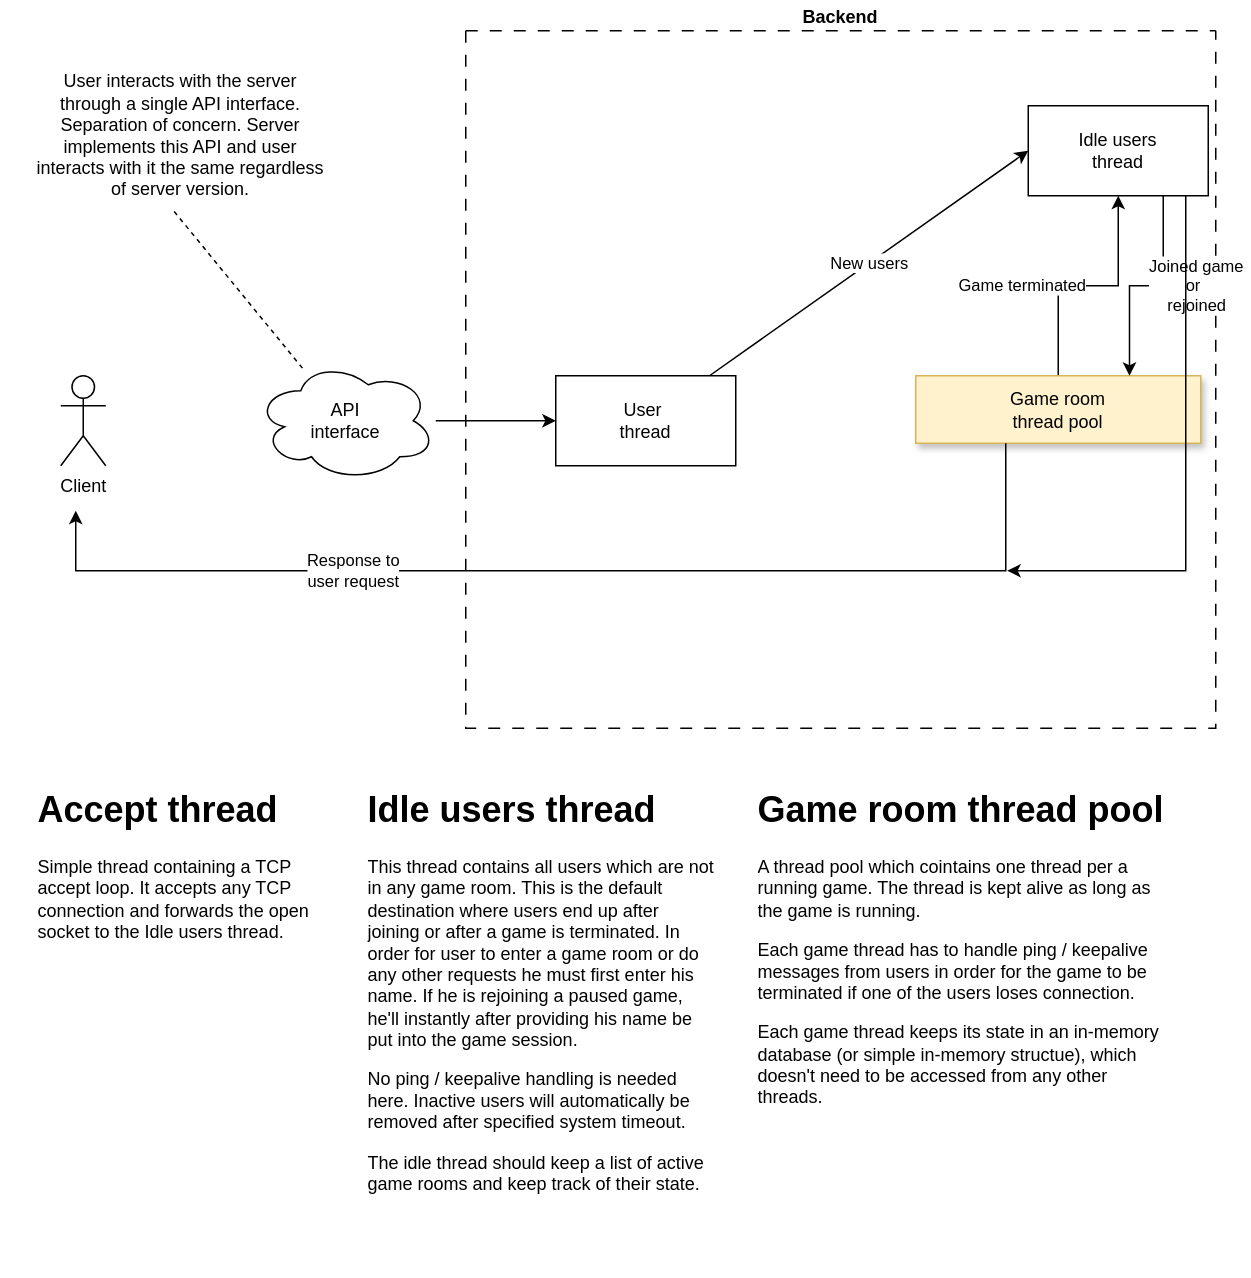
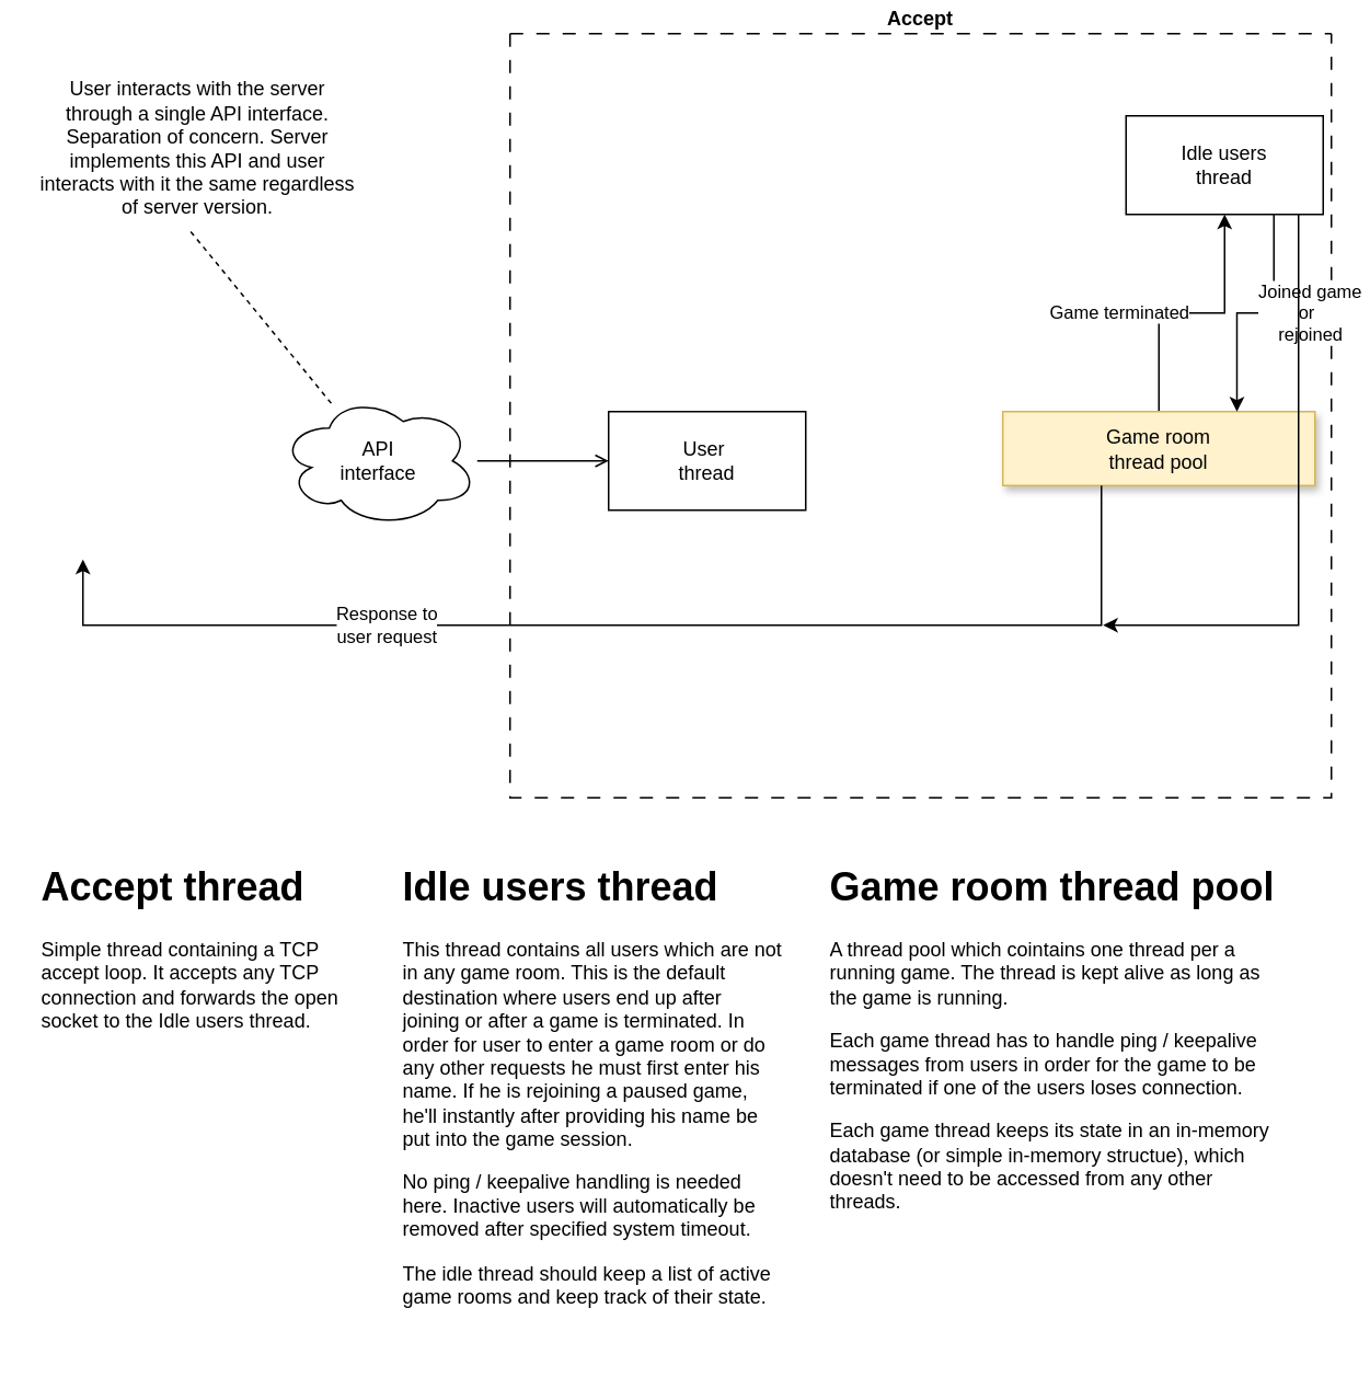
  <mxCell id="0" />
  <mxCell id="1" parent="0" />
- <mxCell id="2" value="Client" style="shape=umlActor;verticalLabelPosition=bottom;verticalAlign=top;html=1;outlineConnect=0;" parent="1" vertex="1"><mxGeometry x="40" y="250" width="30" height="60" as="geometry" /></mxCell>
- <mxCell id="3" style="edgeStyle=orthogonalEdgeStyle;rounded=0;orthogonalLoop=1;jettySize=auto;html=1;" parent="1" source="4" target="10" edge="1"><mxGeometry relative="1" as="geometry" /></mxCell>
+ <mxCell id="3" style="edgeStyle=orthogonalEdgeStyle;rounded=0;orthogonalLoop=1;jettySize=auto;html=1;endArrow=open;" parent="1" source="4" target="10" edge="1"><mxGeometry relative="1" as="geometry" /></mxCell>
  <mxCell id="4" value="API&lt;br&gt;interface" style="ellipse;shape=cloud;whiteSpace=wrap;html=1;" parent="1" vertex="1"><mxGeometry x="170" y="240" width="120" height="80" as="geometry" /></mxCell>
  <mxCell id="5" value="User interacts with the server through a single API interface.&lt;br&gt;Separation of concern. Server implements this API and user interacts with it the same regardless of server version." style="text;html=1;strokeColor=none;fillColor=none;align=center;verticalAlign=middle;whiteSpace=wrap;rounded=0;" parent="1" vertex="1"><mxGeometry x="20" y="40" width="200" height="100" as="geometry" /></mxCell>
- <mxCell id="6" value="Backend" style="swimlane;startSize=0;dashed=1;dashPattern=8 8;align=center;labelPosition=center;verticalLabelPosition=top;verticalAlign=bottom;" parent="1" vertex="1"><mxGeometry x="310" y="20" width="500" height="465" as="geometry" /></mxCell>
+ <mxCell id="6" value="Accept" style="swimlane;startSize=0;dashed=1;dashPattern=8 8;align=center;labelPosition=center;verticalLabelPosition=top;verticalAlign=bottom;" parent="1" vertex="1"><mxGeometry x="310" y="20" width="500" height="465" as="geometry" /></mxCell>
  <mxCell id="7" value="Game terminated" style="edgeStyle=orthogonalEdgeStyle;rounded=0;orthogonalLoop=1;jettySize=auto;html=1;entryX=0.5;entryY=1;entryDx=0;entryDy=0;labelPosition=left;verticalLabelPosition=middle;align=right;verticalAlign=middle;" parent="6" source="8" target="13" edge="1"><mxGeometry relative="1" as="geometry" /></mxCell>
  <mxCell id="8" value="Game room&lt;br&gt;thread pool" style="rounded=0;whiteSpace=wrap;html=1;glass=0;shadow=1;fillColor=#fff2cc;strokeColor=#d6b656;" parent="6" vertex="1"><mxGeometry x="300" y="230" width="190" height="45" as="geometry" /></mxCell>
- <mxCell id="9" value="New users" style="rounded=0;orthogonalLoop=1;jettySize=auto;html=1;entryX=0;entryY=0.5;entryDx=0;entryDy=0;" parent="6" source="10" target="13" edge="1"><mxGeometry relative="1" as="geometry" /></mxCell>
  <mxCell id="10" value="User&amp;nbsp;&lt;br&gt;thread" style="rounded=0;whiteSpace=wrap;html=1;" parent="6" vertex="1"><mxGeometry x="60" y="230" width="120" height="60" as="geometry" /></mxCell>
  <mxCell id="11" value="Joined game&amp;nbsp;&lt;br&gt;&lt;span style=&quot;white-space: pre;&quot;&gt;&#09;&lt;/span&gt;or&lt;br&gt;&amp;nbsp; &amp;nbsp; rejoined" style="edgeStyle=orthogonalEdgeStyle;rounded=0;orthogonalLoop=1;jettySize=auto;html=1;exitX=0.75;exitY=1;exitDx=0;exitDy=0;entryX=0.75;entryY=0;entryDx=0;entryDy=0;labelPosition=right;verticalLabelPosition=middle;align=left;verticalAlign=middle;" parent="6" source="13" target="8" edge="1"><mxGeometry relative="1" as="geometry" /></mxCell>
  <mxCell id="12" style="edgeStyle=orthogonalEdgeStyle;rounded=0;orthogonalLoop=1;jettySize=auto;html=1;" parent="6" source="13" edge="1"><mxGeometry relative="1" as="geometry"><mxPoint x="361" y="360" as="targetPoint" /><Array as="points"><mxPoint x="480" y="80" /><mxPoint x="480" y="360" /></Array></mxGeometry></mxCell>
  <mxCell id="13" value="Idle users&lt;br&gt;thread" style="rounded=0;whiteSpace=wrap;html=1;" parent="6" vertex="1"><mxGeometry x="375" y="50" width="120" height="60" as="geometry" /></mxCell>
  <mxCell id="14" style="rounded=0;orthogonalLoop=1;jettySize=auto;html=1;entryX=0.47;entryY=0.985;entryDx=0;entryDy=0;entryPerimeter=0;dashed=1;endArrow=none;endFill=0;" parent="1" source="4" target="5" edge="1"><mxGeometry relative="1" as="geometry" /></mxCell>
  <mxCell id="15" value="Response to&lt;br&gt;user request" style="edgeStyle=orthogonalEdgeStyle;rounded=0;orthogonalLoop=1;jettySize=auto;html=1;" parent="1" source="8" edge="1"><mxGeometry x="0.397" relative="1" as="geometry"><mxPoint x="50" y="340" as="targetPoint" /><Array as="points"><mxPoint x="670" y="380" /><mxPoint x="50" y="380" /></Array><mxPoint as="offset" /></mxGeometry></mxCell>
  <mxCell id="16" value="&lt;h1&gt;Accept thread&lt;/h1&gt;&lt;p&gt;Simple thread containing a TCP accept loop. It accepts any TCP connection and forwards the open socket to the Idle users thread.&lt;/p&gt;" style="text;html=1;strokeColor=none;fillColor=none;spacing=5;spacingTop=-20;whiteSpace=wrap;overflow=hidden;rounded=0;" parent="1" vertex="1"><mxGeometry x="20" y="520" width="190" height="120" as="geometry" /></mxCell>
  <mxCell id="17" value="&lt;h1&gt;Idle users thread&lt;/h1&gt;&lt;p&gt;This thread contains all users which are not in any game room. This is the default destination where users end up after joining or after a game is terminated. In order for user to enter a game room or do any other requests he must first enter his name. If he is rejoining a paused game, he'll instantly after providing his name be put into the game session.&lt;/p&gt;&lt;p&gt;No ping / keepalive handling is needed here. Inactive users will automatically be removed after specified system timeout.&lt;/p&gt;&lt;p&gt;The idle thread should keep a list of active game rooms and keep track of their state.&lt;/p&gt;" style="text;html=1;strokeColor=none;fillColor=none;spacing=5;spacingTop=-20;whiteSpace=wrap;overflow=hidden;rounded=0;" parent="1" vertex="1"><mxGeometry x="240" y="520" width="240" height="310" as="geometry" /></mxCell>
  <mxCell id="18" value="&lt;h1&gt;Game room thread pool&lt;/h1&gt;&lt;p&gt;A thread pool which cointains one thread per a running game. The thread is kept alive as long as the game is running.&amp;nbsp;&lt;/p&gt;&lt;p&gt;Each game thread has to handle ping / keepalive messages from users in order for the game to be terminated if one of the users loses connection.&lt;/p&gt;&lt;p&gt;Each game thread keeps its state in an in-memory database (or simple in-memory structue), which doesn't need to be accessed from any other threads.&lt;br&gt;&lt;/p&gt;" style="text;html=1;strokeColor=none;fillColor=none;spacing=5;spacingTop=-20;whiteSpace=wrap;overflow=hidden;rounded=0;" parent="1" vertex="1"><mxGeometry x="500" y="520" width="280" height="240" as="geometry" /></mxCell>
